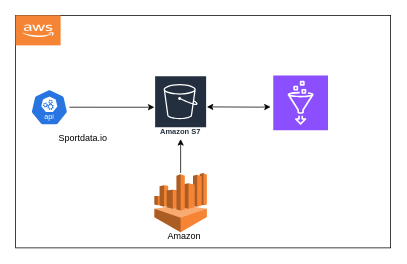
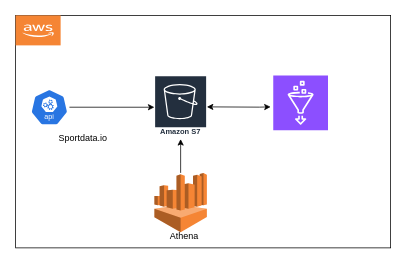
  <mxCell id="0" />
  <mxCell id="1" parent="0" />
  <mxCell id="2" value="" style="rounded=0;whiteSpace=wrap;html=1;" vertex="1" parent="1"><mxGeometry x="20" y="20" width="500" height="310" as="geometry" /></mxCell>
  <mxCell id="3" value="" style="sketch=0;points=[[0,0,0],[0.25,0,0],[0.5,0,0],[0.75,0,0],[1,0,0],[0,1,0],[0.25,1,0],[0.5,1,0],[0.75,1,0],[1,1,0],[0,0.25,0],[0,0.5,0],[0,0.75,0],[1,0.25,0],[1,0.5,0],[1,0.75,0]];outlineConnect=0;fontColor=#232F3E;fillColor=#8C4FFF;strokeColor=#ffffff;dashed=0;verticalLabelPosition=bottom;verticalAlign=top;align=center;html=1;fontSize=12;fontStyle=0;aspect=fixed;shape=mxgraph.aws4.resourceIcon;resIcon=mxgraph.aws4.glue;" vertex="1" parent="1"><mxGeometry x="363.5" y="100" width="73" height="73" as="geometry" /></mxCell>
  <mxCell id="4" value="" style="outlineConnect=0;dashed=0;verticalLabelPosition=bottom;verticalAlign=top;align=center;html=1;shape=mxgraph.aws3.athena;fillColor=#F58534;gradientColor=none;" vertex="1" parent="1"><mxGeometry x="205" y="230" width="70" height="79" as="geometry" /></mxCell>
  <mxCell id="5" value="" style="outlineConnect=0;dashed=0;verticalLabelPosition=bottom;verticalAlign=top;align=center;html=1;shape=mxgraph.aws3.cloud_2;fillColor=#F58534;gradientColor=none;" vertex="1" parent="1"><mxGeometry x="20" y="20" width="60" height="40" as="geometry" /></mxCell>
  <mxCell id="6" value="Amazon S7" style="sketch=0;outlineConnect=0;fontColor=#232F3E;gradientColor=none;strokeColor=#ffffff;fillColor=#232F3E;dashed=0;verticalLabelPosition=middle;verticalAlign=bottom;align=center;html=1;whiteSpace=wrap;fontSize=10;fontStyle=1;spacing=3;shape=mxgraph.aws4.productIcon;prIcon=mxgraph.aws4.s3;" vertex="1" parent="1"><mxGeometry x="205" y="100" width="70" height="85" as="geometry" /></mxCell>
- <mxCell id="7" value="Amazon" style="text;html=1;align=center;verticalAlign=middle;whiteSpace=wrap;rounded=0;" vertex="1" parent="1"><mxGeometry x="215" y="299" width="60" height="30" as="geometry" /></mxCell>
+ <mxCell id="7" value="Athena" style="text;html=1;align=center;verticalAlign=middle;whiteSpace=wrap;rounded=0;" vertex="1" parent="1"><mxGeometry x="215" y="299" width="60" height="30" as="geometry" /></mxCell>
  <mxCell id="8" value="" style="aspect=fixed;sketch=0;html=1;dashed=0;whitespace=wrap;verticalLabelPosition=bottom;verticalAlign=top;fillColor=#2875E2;strokeColor=#ffffff;points=[[0.005,0.63,0],[0.1,0.2,0],[0.9,0.2,0],[0.5,0,0],[0.995,0.63,0],[0.72,0.99,0],[0.5,1,0],[0.28,0.99,0]];shape=mxgraph.kubernetes.icon2;kubernetesLabel=1;prIcon=api" vertex="1" parent="1"><mxGeometry x="40" y="118.5" width="50" height="48" as="geometry" /></mxCell>
  <mxCell id="9" value="" style="endArrow=classic;startArrow=classic;html=1;rounded=0;" edge="1" parent="1"><mxGeometry width="50" height="50" relative="1" as="geometry"><mxPoint x="360" y="142" as="sourcePoint" /><mxPoint x="275" y="142.002" as="targetPoint" /><Array as="points"><mxPoint x="345" y="142.37" /></Array></mxGeometry></mxCell>
  <mxCell id="10" value="" style="endArrow=classic;html=1;rounded=0;" edge="1" parent="1" source="4" target="6"><mxGeometry width="50" height="50" relative="1" as="geometry"><mxPoint x="310" y="260" as="sourcePoint" /><mxPoint x="360" y="170" as="targetPoint" /></mxGeometry></mxCell>
  <mxCell id="11" value="Sportdata.io" style="text;html=1;align=center;verticalAlign=middle;whiteSpace=wrap;rounded=0;" vertex="1" parent="1"><mxGeometry x="60" y="173" width="100" height="22" as="geometry" /></mxCell>
  <mxCell id="12" value="" style="endArrow=classic;html=1;rounded=0;exitX=1.035;exitY=0.499;exitDx=0;exitDy=0;exitPerimeter=0;" edge="1" parent="1" source="8" target="6"><mxGeometry width="50" height="50" relative="1" as="geometry"><mxPoint x="110" y="173" as="sourcePoint" /><mxPoint x="160" y="123" as="targetPoint" /></mxGeometry></mxCell>
